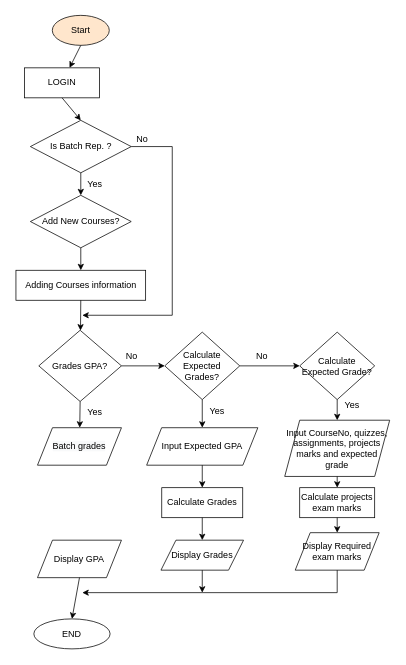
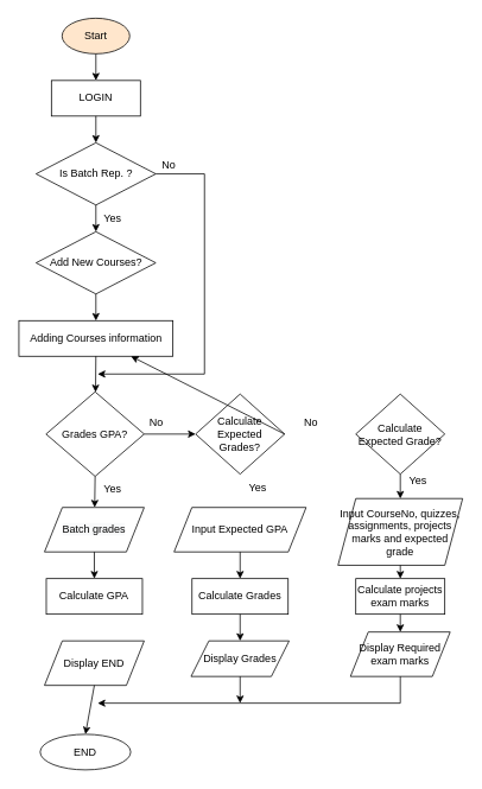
  <mxCell id="0" />
  <mxCell id="1" parent="0" />
  <mxCell id="2" value="Start" style="ellipse;whiteSpace=wrap;html=1;fillColor=#ffe6cc;" vertex="1" parent="1"><mxGeometry x="69" y="20" width="76" height="40" as="geometry" /></mxCell>
- <mxCell id="3" value="LOGIN" style="rounded=0;whiteSpace=wrap;html=1;" vertex="1" parent="1"><mxGeometry x="32" y="90" width="100" height="40" as="geometry" /></mxCell>
+ <mxCell id="3" value="LOGIN" style="rounded=0;whiteSpace=wrap;html=1;" vertex="1" parent="1"><mxGeometry x="57" y="90" width="100" height="40" as="geometry" /></mxCell>
  <mxCell id="4" value="Is Batch Rep. ?" style="rhombus;whiteSpace=wrap;html=1;" vertex="1" parent="1"><mxGeometry x="39.75" y="160" width="134.5" height="70" as="geometry" /></mxCell>
  <mxCell id="5" value="" style="endArrow=classic;html=1;rounded=0;exitX=0.5;exitY=1;exitDx=0;exitDy=0;" edge="1" parent="1" source="2" target="3"><mxGeometry width="50" height="50" relative="1" as="geometry"><mxPoint x="129" y="270" as="sourcePoint" /><mxPoint x="179" y="220" as="targetPoint" /></mxGeometry></mxCell>
  <mxCell id="6" value="Adding Courses information" style="rounded=0;whiteSpace=wrap;html=1;" vertex="1" parent="1"><mxGeometry x="20.5" y="360" width="173" height="40" as="geometry" /></mxCell>
  <mxCell id="7" value="Add New Courses?" style="rhombus;whiteSpace=wrap;html=1;" vertex="1" parent="1"><mxGeometry x="39.75" y="260" width="134.5" height="70" as="geometry" /></mxCell>
  <mxCell id="8" value="&lt;span&gt;Grades GPA?&lt;/span&gt;" style="rhombus;whiteSpace=wrap;html=1;" vertex="1" parent="1"><mxGeometry x="51" y="440" width="110.24" height="95" as="geometry" /></mxCell>
  <mxCell id="9" value="Calculate Expected Grades?" style="rhombus;whiteSpace=wrap;html=1;" vertex="1" parent="1"><mxGeometry x="219" y="442.5" width="100" height="90" as="geometry" /></mxCell>
  <mxCell id="10" value="&#10;&#10;&lt;span style=&quot;color: rgb(0, 0, 0); font-family: helvetica; font-size: 12px; font-style: normal; font-weight: 400; letter-spacing: normal; text-align: center; text-indent: 0px; text-transform: none; word-spacing: 0px; background-color: rgb(248, 249, 250); display: inline; float: none;&quot;&gt;Batch grades&lt;/span&gt;&#10;&#10;" style="shape=parallelogram;perimeter=parallelogramPerimeter;whiteSpace=wrap;html=1;fixedSize=1;" vertex="1" parent="1"><mxGeometry x="49.24" y="570" width="112" height="50" as="geometry" /></mxCell>
- <mxCell id="11" value="Display GPA" style="shape=parallelogram;perimeter=parallelogramPerimeter;whiteSpace=wrap;html=1;fixedSize=1;" vertex="1" parent="1"><mxGeometry x="49.24" y="720" width="112" height="50" as="geometry" /></mxCell>
+ <mxCell id="11" value="Display END" style="shape=parallelogram;perimeter=parallelogramPerimeter;whiteSpace=wrap;html=1;fixedSize=1;" vertex="1" parent="1"><mxGeometry x="49.24" y="720" width="112" height="50" as="geometry" /></mxCell>
  <mxCell id="12" value="Input Expected GPA" style="shape=parallelogram;perimeter=parallelogramPerimeter;whiteSpace=wrap;html=1;fixedSize=1;" vertex="1" parent="1"><mxGeometry x="194.84" y="570" width="148.32" height="50" as="geometry" /></mxCell>
+ <mxCell id="13" value="Calculate GPA" style="rounded=0;whiteSpace=wrap;html=1;" vertex="1" parent="1"><mxGeometry x="51.24" y="650" width="108" height="40" as="geometry" /></mxCell>
  <mxCell id="14" value="Calculate Grades" style="rounded=0;whiteSpace=wrap;html=1;" vertex="1" parent="1"><mxGeometry x="215" y="650" width="108" height="40" as="geometry" /></mxCell>
  <mxCell id="15" value="Display Grades" style="shape=parallelogram;perimeter=parallelogramPerimeter;whiteSpace=wrap;html=1;fixedSize=1;" vertex="1" parent="1"><mxGeometry x="213.92" y="720" width="110.16" height="40" as="geometry" /></mxCell>
  <mxCell id="16" value="Calculate Expected Grade?" style="rhombus;whiteSpace=wrap;html=1;" vertex="1" parent="1"><mxGeometry x="399" y="442.5" width="100" height="90" as="geometry" /></mxCell>
  <mxCell id="17" value="Input CourseNo, quizzes, assignments, projects marks and expected grade" style="shape=parallelogram;perimeter=parallelogramPerimeter;whiteSpace=wrap;html=1;fixedSize=1;" vertex="1" parent="1"><mxGeometry x="379" y="560" width="140" height="75" as="geometry" /></mxCell>
  <mxCell id="18" value="Calculate projects exam marks" style="rounded=0;whiteSpace=wrap;html=1;" vertex="1" parent="1"><mxGeometry x="399" y="650" width="100" height="40" as="geometry" /></mxCell>
  <mxCell id="19" value="Display Required exam marks" style="shape=parallelogram;perimeter=parallelogramPerimeter;whiteSpace=wrap;html=1;fixedSize=1;" vertex="1" parent="1"><mxGeometry x="393" y="710" width="112" height="50" as="geometry" /></mxCell>
  <mxCell id="20" value="END" style="ellipse;whiteSpace=wrap;html=1;" vertex="1" parent="1"><mxGeometry x="44.38" y="825" width="101.71" height="40" as="geometry" /></mxCell>
  <mxCell id="21" value="" style="endArrow=classic;html=1;rounded=0;exitX=0.5;exitY=1;exitDx=0;exitDy=0;entryX=0.5;entryY=0;entryDx=0;entryDy=0;" edge="1" parent="1" source="11" target="20"><mxGeometry width="50" height="50" relative="1" as="geometry"><mxPoint x="359" y="760" as="sourcePoint" /><mxPoint x="409" y="710" as="targetPoint" /></mxGeometry></mxCell>
  <mxCell id="22" value="" style="endArrow=classic;html=1;rounded=0;exitX=0.5;exitY=1;exitDx=0;exitDy=0;" edge="1" parent="1" source="19"><mxGeometry width="50" height="50" relative="1" as="geometry"><mxPoint x="265" y="770" as="sourcePoint" /><mxPoint x="109" y="790" as="targetPoint" /><Array as="points"><mxPoint x="449" y="790" /></Array></mxGeometry></mxCell>
+ <mxCell id="23" value="" style="endArrow=classic;html=1;rounded=0;exitX=0.5;exitY=1;exitDx=0;exitDy=0;entryX=0.5;entryY=0;entryDx=0;entryDy=0;" edge="1" parent="1" source="10" target="13"><mxGeometry width="50" height="50" relative="1" as="geometry"><mxPoint x="119" y="680" as="sourcePoint" /><mxPoint x="120.88" y="710" as="targetPoint" /></mxGeometry></mxCell>
  <mxCell id="24" value="" style="endArrow=classic;html=1;rounded=0;exitX=0.5;exitY=1;exitDx=0;exitDy=0;entryX=0.5;entryY=0;entryDx=0;entryDy=0;" edge="1" parent="1" source="12" target="14"><mxGeometry width="50" height="50" relative="1" as="geometry"><mxPoint x="117" y="615" as="sourcePoint" /><mxPoint x="119" y="640" as="targetPoint" /></mxGeometry></mxCell>
  <mxCell id="25" value="" style="endArrow=classic;html=1;rounded=0;exitX=0.5;exitY=1;exitDx=0;exitDy=0;entryX=0.5;entryY=0;entryDx=0;entryDy=0;" edge="1" parent="1" source="14" target="15"><mxGeometry width="50" height="50" relative="1" as="geometry"><mxPoint x="292.84" y="615" as="sourcePoint" /><mxPoint x="292.84" y="640" as="targetPoint" /></mxGeometry></mxCell>
  <mxCell id="26" value="" style="endArrow=classic;html=1;rounded=0;exitX=0.5;exitY=1;exitDx=0;exitDy=0;entryX=0.5;entryY=0;entryDx=0;entryDy=0;" edge="1" parent="1" source="18" target="19"><mxGeometry width="50" height="50" relative="1" as="geometry"><mxPoint x="292.84" y="680" as="sourcePoint" /><mxPoint x="293.92" y="710" as="targetPoint" /></mxGeometry></mxCell>
  <mxCell id="27" value="" style="endArrow=classic;html=1;rounded=0;exitX=0.5;exitY=1;exitDx=0;exitDy=0;entryX=0.5;entryY=0;entryDx=0;entryDy=0;" edge="1" parent="1" source="17" target="18"><mxGeometry width="50" height="50" relative="1" as="geometry"><mxPoint x="479" y="700" as="sourcePoint" /><mxPoint x="479" y="720" as="targetPoint" /></mxGeometry></mxCell>
  <mxCell id="28" value="" style="endArrow=classic;html=1;rounded=0;exitX=0.5;exitY=1;exitDx=0;exitDy=0;entryX=0.5;entryY=0;entryDx=0;entryDy=0;" edge="1" parent="1" source="16" target="17"><mxGeometry width="50" height="50" relative="1" as="geometry"><mxPoint x="479" y="630" as="sourcePoint" /><mxPoint x="479" y="660" as="targetPoint" /></mxGeometry></mxCell>
- <mxCell id="29" value="" style="endArrow=classic;html=1;rounded=0;exitX=0.5;exitY=1;exitDx=0;exitDy=0;entryX=0.5;entryY=0;entryDx=0;entryDy=0;" edge="1" parent="1" source="9" target="12"><mxGeometry width="50" height="50" relative="1" as="geometry"><mxPoint x="459" y="520" as="sourcePoint" /><mxPoint x="479" y="555" as="targetPoint" /></mxGeometry></mxCell>
  <mxCell id="30" value="" style="endArrow=classic;html=1;rounded=0;exitX=0.5;exitY=1;exitDx=0;exitDy=0;" edge="1" parent="1" source="8" target="10"><mxGeometry width="50" height="50" relative="1" as="geometry"><mxPoint x="268.68" y="522.5" as="sourcePoint" /><mxPoint x="292.84" y="565" as="targetPoint" /></mxGeometry></mxCell>
  <mxCell id="31" value="" style="endArrow=classic;html=1;rounded=0;exitX=0.5;exitY=1;exitDx=0;exitDy=0;" edge="1" parent="1" source="6" target="8"><mxGeometry width="50" height="50" relative="1" as="geometry"><mxPoint x="278.68" y="532.5" as="sourcePoint" /><mxPoint x="302.84" y="575" as="targetPoint" /></mxGeometry></mxCell>
  <mxCell id="32" value="" style="endArrow=classic;html=1;rounded=0;exitX=1;exitY=0.5;exitDx=0;exitDy=0;entryX=0;entryY=0.5;entryDx=0;entryDy=0;" edge="1" parent="1" source="8" target="9"><mxGeometry width="50" height="50" relative="1" as="geometry"><mxPoint x="117" y="410" as="sourcePoint" /><mxPoint x="118.278" y="432.242" as="targetPoint" /></mxGeometry></mxCell>
- <mxCell id="33" value="" style="endArrow=classic;html=1;rounded=0;exitX=1;exitY=0.5;exitDx=0;exitDy=0;entryX=0;entryY=0.5;entryDx=0;entryDy=0;" edge="1" parent="1" source="9" target="16"><mxGeometry width="50" height="50" relative="1" as="geometry"><mxPoint x="176" y="477.5" as="sourcePoint" /><mxPoint x="218.68" y="477.5" as="targetPoint" /></mxGeometry></mxCell>
+ <mxCell id="33" value="" style="endArrow=classic;html=1;rounded=0;exitX=1;exitY=0.5;exitDx=0;exitDy=0;" edge="1" parent="1" source="9" target="6"><mxGeometry width="50" height="50" relative="1" as="geometry"><mxPoint x="176" y="477.5" as="sourcePoint" /><mxPoint x="218.68" y="477.5" as="targetPoint" /></mxGeometry></mxCell>
  <mxCell id="34" value="" style="endArrow=classic;html=1;rounded=0;exitX=0.5;exitY=1;exitDx=0;exitDy=0;" edge="1" parent="1" source="7" target="6"><mxGeometry width="50" height="50" relative="1" as="geometry"><mxPoint x="186" y="487.5" as="sourcePoint" /><mxPoint x="228.68" y="487.5" as="targetPoint" /></mxGeometry></mxCell>
  <mxCell id="35" value="" style="endArrow=classic;html=1;rounded=0;exitX=0.5;exitY=1;exitDx=0;exitDy=0;entryX=0.5;entryY=0;entryDx=0;entryDy=0;" edge="1" parent="1" source="4" target="7"><mxGeometry width="50" height="50" relative="1" as="geometry"><mxPoint x="117" y="340" as="sourcePoint" /><mxPoint x="117" y="370" as="targetPoint" /></mxGeometry></mxCell>
  <mxCell id="36" value="" style="endArrow=classic;html=1;rounded=0;exitX=0.5;exitY=1;exitDx=0;exitDy=0;entryX=0.5;entryY=0;entryDx=0;entryDy=0;" edge="1" parent="1" source="3" target="4"><mxGeometry width="50" height="50" relative="1" as="geometry"><mxPoint x="117" y="240" as="sourcePoint" /><mxPoint x="107" y="160" as="targetPoint" /></mxGeometry></mxCell>
  <mxCell id="37" value="" style="endArrow=classic;html=1;rounded=0;exitX=1;exitY=0.5;exitDx=0;exitDy=0;" edge="1" parent="1" source="4"><mxGeometry width="50" height="50" relative="1" as="geometry"><mxPoint x="127" y="250" as="sourcePoint" /><mxPoint x="109" y="420" as="targetPoint" /><Array as="points"><mxPoint x="229" y="195" /><mxPoint x="229" y="420" /></Array></mxGeometry></mxCell>
  <mxCell id="38" value="Yes" style="text;html=1;strokeColor=none;fillColor=none;align=center;verticalAlign=middle;whiteSpace=wrap;rounded=0;" vertex="1" parent="1"><mxGeometry x="96.09" y="230" width="60" height="30" as="geometry" /></mxCell>
  <mxCell id="39" value="Yes" style="text;html=1;strokeColor=none;fillColor=none;align=center;verticalAlign=middle;whiteSpace=wrap;rounded=0;" vertex="1" parent="1"><mxGeometry x="96.09" y="535" width="60" height="30" as="geometry" /></mxCell>
  <mxCell id="40" value="Yes" style="text;html=1;strokeColor=none;fillColor=none;align=center;verticalAlign=middle;whiteSpace=wrap;rounded=0;" vertex="1" parent="1"><mxGeometry x="259" y="532.5" width="60" height="30" as="geometry" /></mxCell>
  <mxCell id="41" value="Yes" style="text;html=1;strokeColor=none;fillColor=none;align=center;verticalAlign=middle;whiteSpace=wrap;rounded=0;" vertex="1" parent="1"><mxGeometry x="439" y="525" width="60" height="30" as="geometry" /></mxCell>
  <mxCell id="42" value="No" style="text;html=1;strokeColor=none;fillColor=none;align=center;verticalAlign=middle;whiteSpace=wrap;rounded=0;" vertex="1" parent="1"><mxGeometry x="159.24" y="170" width="60" height="30" as="geometry" /></mxCell>
  <mxCell id="43" value="No" style="text;html=1;strokeColor=none;fillColor=none;align=center;verticalAlign=middle;whiteSpace=wrap;rounded=0;" vertex="1" parent="1"><mxGeometry x="145" y="460" width="60" height="30" as="geometry" /></mxCell>
  <mxCell id="44" value="No" style="text;html=1;strokeColor=none;fillColor=none;align=center;verticalAlign=middle;whiteSpace=wrap;rounded=0;" vertex="1" parent="1"><mxGeometry x="319" y="460" width="60" height="30" as="geometry" /></mxCell>
  <mxCell id="45" value="" style="endArrow=classic;html=1;rounded=0;exitX=0.5;exitY=1;exitDx=0;exitDy=0;" edge="1" parent="1" source="15"><mxGeometry width="50" height="50" relative="1" as="geometry"><mxPoint x="369" y="650" as="sourcePoint" /><mxPoint x="269" y="790" as="targetPoint" /></mxGeometry></mxCell>
